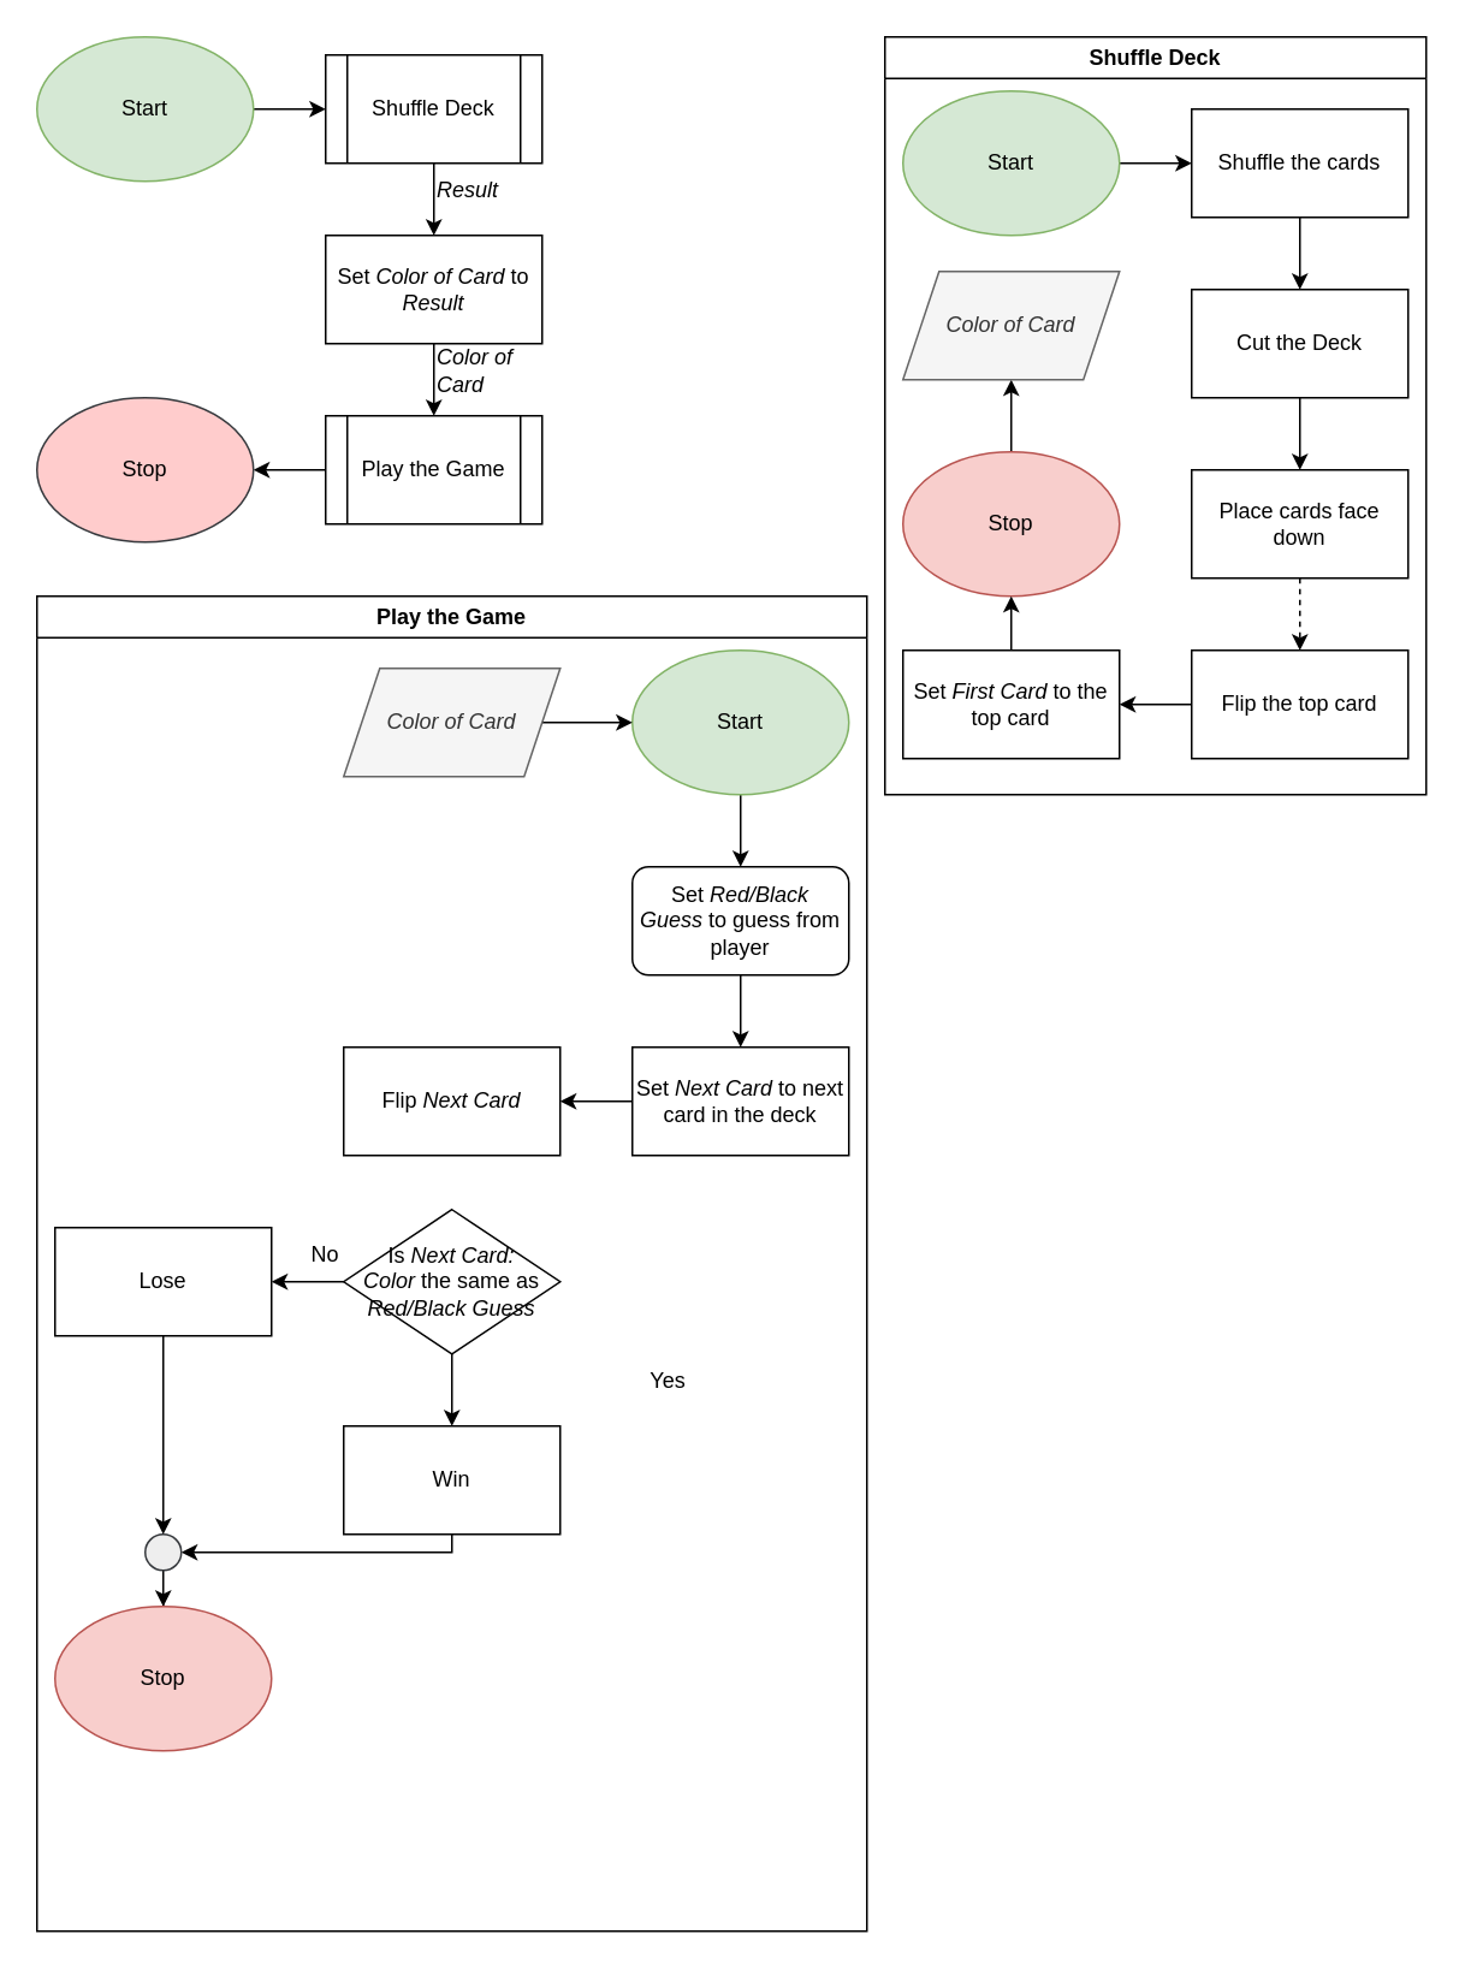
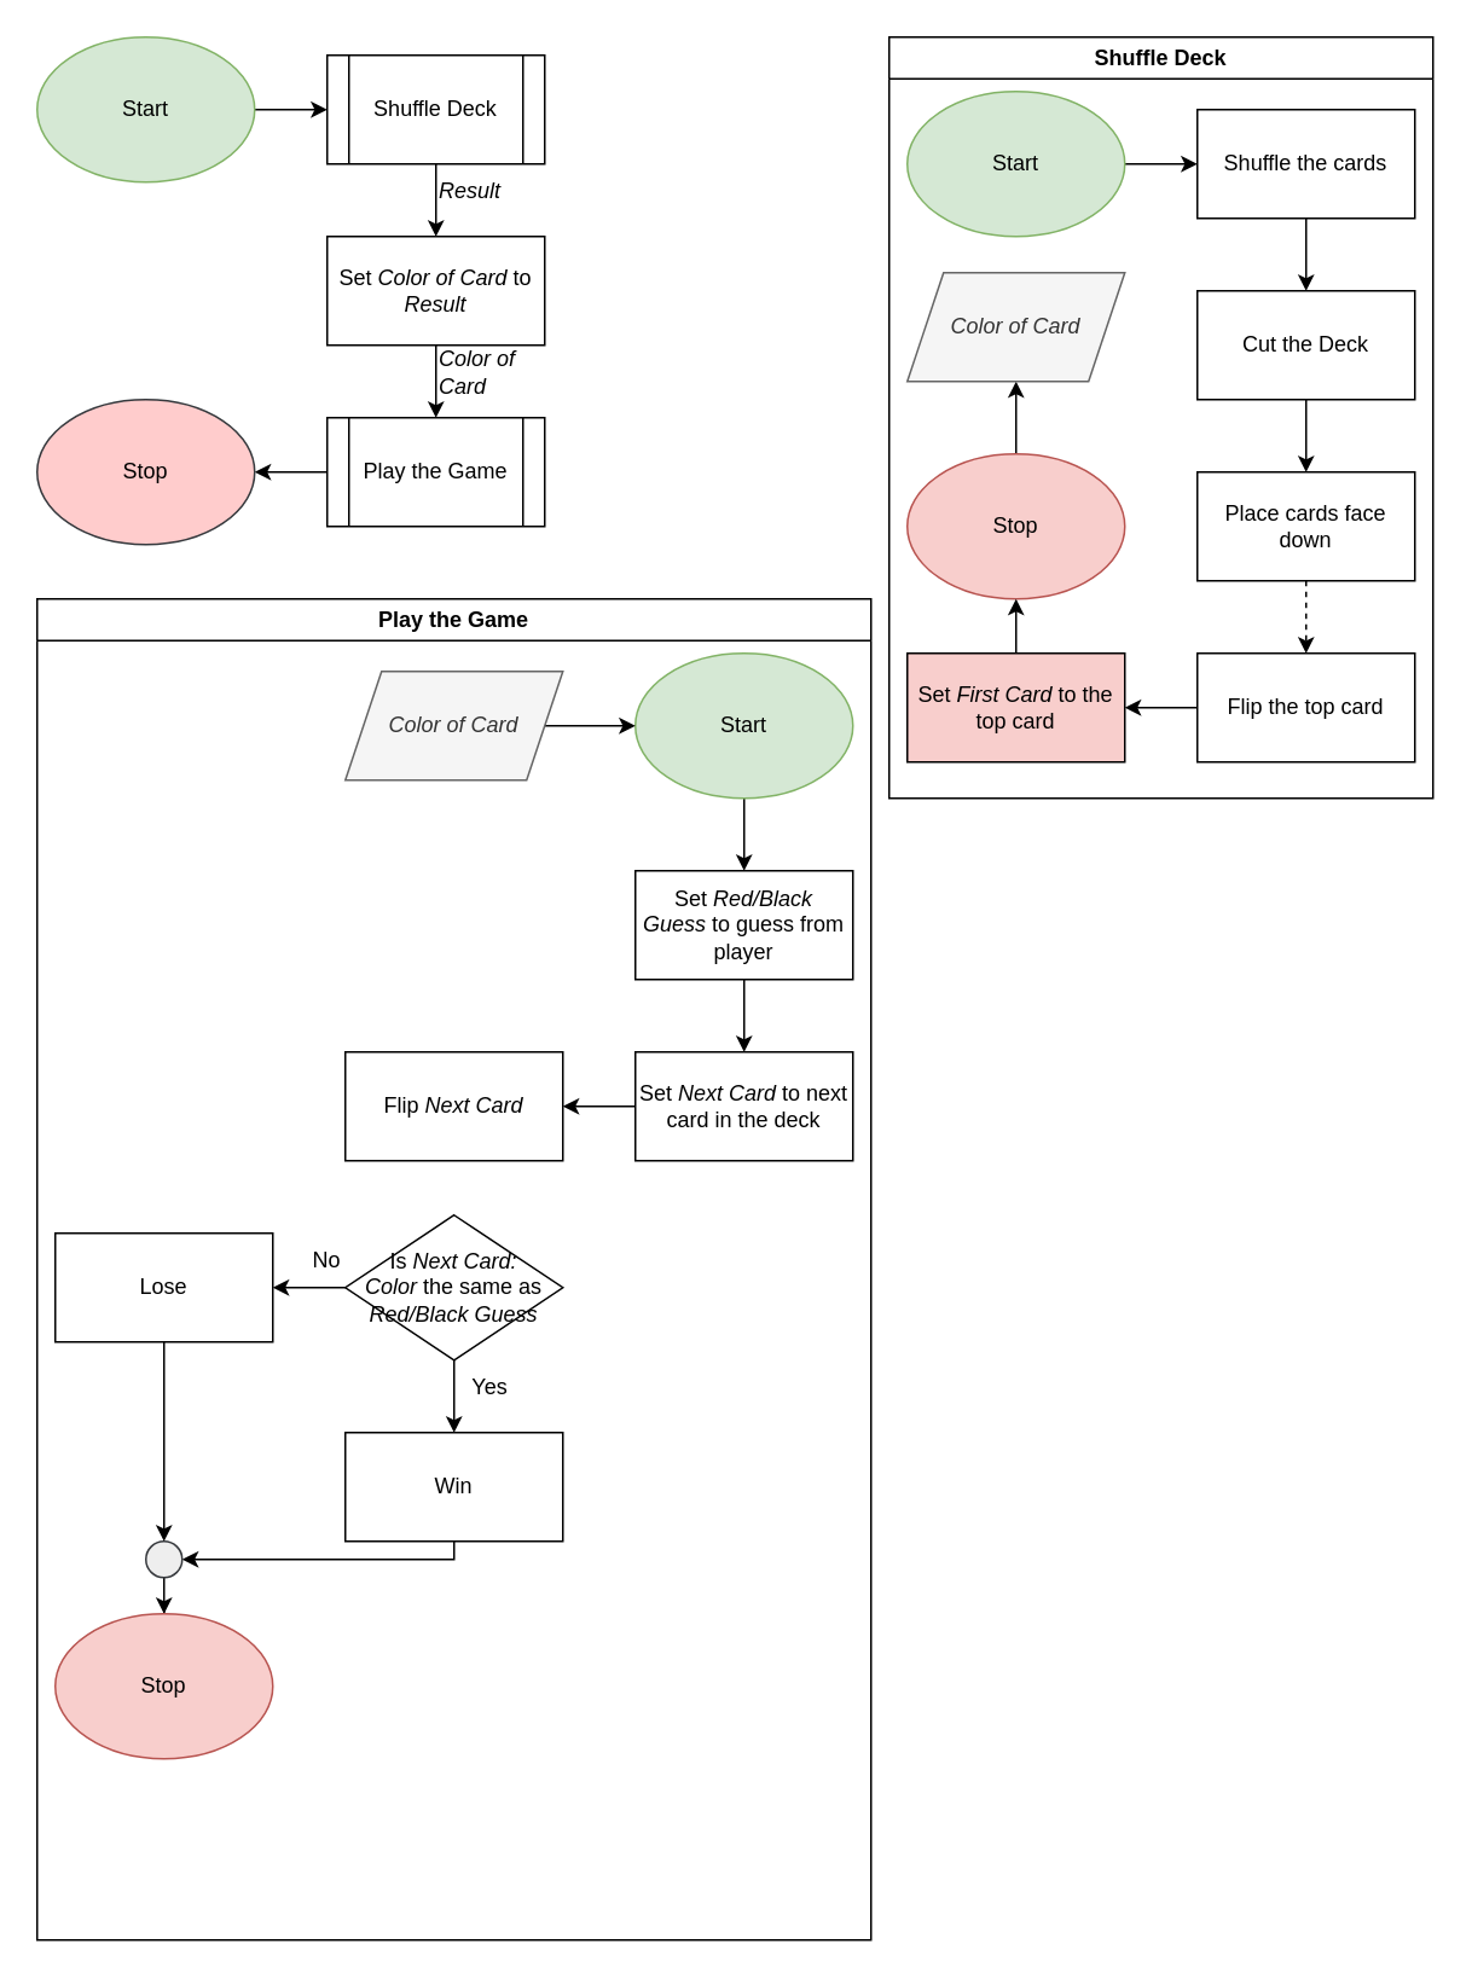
  <mxCell id="0" />
  <mxCell id="1" parent="0" />
  <mxCell id="2" style="edgeStyle=orthogonalEdgeStyle;rounded=0;orthogonalLoop=1;jettySize=auto;html=1;exitX=1;exitY=0.5;exitDx=0;exitDy=0;entryX=0;entryY=0.5;entryDx=0;entryDy=0;" parent="1" source="3" target="5" edge="1"><mxGeometry relative="1" as="geometry" /></mxCell>
  <mxCell id="3" value="Start" style="ellipse;whiteSpace=wrap;html=1;fillColor=#d5e8d4;strokeColor=#82b366;" parent="1" vertex="1"><mxGeometry x="20" y="20" width="120" height="80" as="geometry" /></mxCell>
  <mxCell id="4" value="" style="edgeStyle=orthogonalEdgeStyle;rounded=0;orthogonalLoop=1;jettySize=auto;html=1;" parent="1" source="5" target="51" edge="1"><mxGeometry relative="1" as="geometry" /></mxCell>
  <mxCell id="5" value="Shuffle Deck" style="shape=process;whiteSpace=wrap;html=1;backgroundOutline=1;" parent="1" vertex="1"><mxGeometry x="180" y="30" width="120" height="60" as="geometry" /></mxCell>
  <mxCell id="6" value="Shuffle Deck" style="swimlane;whiteSpace=wrap;html=1;" parent="1" vertex="1"><mxGeometry x="490" y="20" width="300" height="420" as="geometry" /></mxCell>
  <mxCell id="7" style="edgeStyle=orthogonalEdgeStyle;rounded=0;orthogonalLoop=1;jettySize=auto;html=1;exitX=1;exitY=0.5;exitDx=0;exitDy=0;entryX=0;entryY=0.5;entryDx=0;entryDy=0;" parent="6" source="8" target="10" edge="1"><mxGeometry relative="1" as="geometry" /></mxCell>
  <mxCell id="8" value="Start" style="ellipse;whiteSpace=wrap;html=1;fillColor=#d5e8d4;strokeColor=#82b366;" parent="6" vertex="1"><mxGeometry x="10" y="30" width="120" height="80" as="geometry" /></mxCell>
  <mxCell id="9" style="edgeStyle=orthogonalEdgeStyle;rounded=0;orthogonalLoop=1;jettySize=auto;html=1;exitX=0.5;exitY=1;exitDx=0;exitDy=0;entryX=0.5;entryY=0;entryDx=0;entryDy=0;" parent="6" source="10" target="12" edge="1"><mxGeometry relative="1" as="geometry" /></mxCell>
  <mxCell id="10" value="Shuffle the cards" style="rounded=0;whiteSpace=wrap;html=1;" parent="6" vertex="1"><mxGeometry x="170" y="40" width="120" height="60" as="geometry" /></mxCell>
  <mxCell id="11" style="edgeStyle=orthogonalEdgeStyle;rounded=0;orthogonalLoop=1;jettySize=auto;html=1;exitX=0.5;exitY=1;exitDx=0;exitDy=0;entryX=0.5;entryY=0;entryDx=0;entryDy=0;" parent="6" source="12" target="16" edge="1"><mxGeometry relative="1" as="geometry" /></mxCell>
  <mxCell id="12" value="Cut the Deck" style="rounded=0;whiteSpace=wrap;html=1;" parent="6" vertex="1"><mxGeometry x="170" y="140" width="120" height="60" as="geometry" /></mxCell>
  <mxCell id="13" value="" style="edgeStyle=orthogonalEdgeStyle;rounded=0;orthogonalLoop=1;jettySize=auto;html=1;" edge="1" parent="6" source="14" target="21"><mxGeometry relative="1" as="geometry" /></mxCell>
  <mxCell id="14" value="Flip the top card" style="rounded=0;whiteSpace=wrap;html=1;" parent="6" vertex="1"><mxGeometry x="170" y="340" width="120" height="60" as="geometry" /></mxCell>
  <mxCell id="15" style="edgeStyle=orthogonalEdgeStyle;rounded=0;orthogonalLoop=1;jettySize=auto;html=1;exitX=0.5;exitY=1;exitDx=0;exitDy=0;entryX=0.5;entryY=0;entryDx=0;entryDy=0;dashed=1;" parent="6" source="16" target="14" edge="1"><mxGeometry relative="1" as="geometry" /></mxCell>
  <mxCell id="16" value="Place cards face down" style="rounded=0;whiteSpace=wrap;html=1;" parent="6" vertex="1"><mxGeometry x="170" y="240" width="120" height="60" as="geometry" /></mxCell>
  <mxCell id="17" style="edgeStyle=orthogonalEdgeStyle;rounded=0;orthogonalLoop=1;jettySize=auto;html=1;exitX=0.5;exitY=0;exitDx=0;exitDy=0;entryX=0.5;entryY=1;entryDx=0;entryDy=0;" parent="6" source="18" target="19" edge="1"><mxGeometry relative="1" as="geometry" /></mxCell>
  <mxCell id="18" value="Stop" style="ellipse;whiteSpace=wrap;html=1;fillColor=#f8cecc;strokeColor=#b85450;" parent="6" vertex="1"><mxGeometry x="10" y="230" width="120" height="80" as="geometry" /></mxCell>
  <mxCell id="19" value="&lt;i&gt;Color of Card&lt;/i&gt;" style="shape=parallelogram;perimeter=parallelogramPerimeter;whiteSpace=wrap;html=1;fixedSize=1;fillColor=#f5f5f5;fontColor=#333333;strokeColor=#666666;" parent="6" vertex="1"><mxGeometry x="10" y="130" width="120" height="60" as="geometry" /></mxCell>
  <mxCell id="20" value="" style="edgeStyle=orthogonalEdgeStyle;rounded=0;orthogonalLoop=1;jettySize=auto;html=1;" edge="1" parent="6" source="21" target="18"><mxGeometry relative="1" as="geometry" /></mxCell>
- <mxCell id="21" value="Set &lt;i&gt;First Card&lt;/i&gt;&amp;nbsp;to the top card" style="rounded=0;whiteSpace=wrap;html=1;" vertex="1" parent="6"><mxGeometry x="10" y="340" width="120" height="60" as="geometry" /></mxCell>
+ <mxCell id="21" value="Set &lt;i&gt;First Card&lt;/i&gt;&amp;nbsp;to the top card" style="rounded=0;whiteSpace=wrap;html=1;fillColor=#f8cecc;" vertex="1" parent="6"><mxGeometry x="10" y="340" width="120" height="60" as="geometry" /></mxCell>
  <mxCell id="22" value="Play the Game" style="swimlane;whiteSpace=wrap;html=1;startSize=23;" parent="1" vertex="1"><mxGeometry x="20" y="330" width="460" height="740" as="geometry" /></mxCell>
  <mxCell id="23" style="edgeStyle=orthogonalEdgeStyle;rounded=0;orthogonalLoop=1;jettySize=auto;html=1;exitX=0.5;exitY=1;exitDx=0;exitDy=0;entryX=0.5;entryY=0;entryDx=0;entryDy=0;" parent="22" source="24" target="32" edge="1"><mxGeometry relative="1" as="geometry" /></mxCell>
  <mxCell id="24" value="Start" style="ellipse;whiteSpace=wrap;html=1;fillColor=#d5e8d4;strokeColor=#82b366;" parent="22" vertex="1"><mxGeometry x="330" y="30" width="120" height="80" as="geometry" /></mxCell>
  <mxCell id="25" style="edgeStyle=orthogonalEdgeStyle;rounded=0;orthogonalLoop=1;jettySize=auto;html=1;exitX=0.5;exitY=1;exitDx=0;exitDy=0;entryX=0.5;entryY=0;entryDx=0;entryDy=0;" parent="22" edge="1"><mxGeometry relative="1" as="geometry"><mxPoint x="230" y="100" as="sourcePoint" /></mxGeometry></mxCell>
  <mxCell id="26" style="edgeStyle=orthogonalEdgeStyle;rounded=0;orthogonalLoop=1;jettySize=auto;html=1;exitX=0.5;exitY=1;exitDx=0;exitDy=0;entryX=0.5;entryY=0;entryDx=0;entryDy=0;" parent="22" edge="1"><mxGeometry relative="1" as="geometry"><mxPoint x="230" y="200" as="sourcePoint" /></mxGeometry></mxCell>
  <mxCell id="27" style="edgeStyle=orthogonalEdgeStyle;rounded=0;orthogonalLoop=1;jettySize=auto;html=1;exitX=0;exitY=0.5;exitDx=0;exitDy=0;entryX=1;entryY=0.5;entryDx=0;entryDy=0;" parent="22" edge="1"><mxGeometry relative="1" as="geometry"><mxPoint x="170" y="370" as="sourcePoint" /></mxGeometry></mxCell>
  <mxCell id="28" style="edgeStyle=orthogonalEdgeStyle;rounded=0;orthogonalLoop=1;jettySize=auto;html=1;exitX=0.5;exitY=1;exitDx=0;exitDy=0;entryX=0.5;entryY=0;entryDx=0;entryDy=0;" parent="22" edge="1"><mxGeometry relative="1" as="geometry"><mxPoint x="230" y="340" as="targetPoint" /></mxGeometry></mxCell>
  <mxCell id="29" style="edgeStyle=orthogonalEdgeStyle;rounded=0;orthogonalLoop=1;jettySize=auto;html=1;exitX=1;exitY=0.5;exitDx=0;exitDy=0;entryX=0;entryY=0.5;entryDx=0;entryDy=0;" parent="22" source="30" target="24" edge="1"><mxGeometry relative="1" as="geometry" /></mxCell>
  <mxCell id="30" value="&lt;i&gt;Color of Card&lt;/i&gt;" style="shape=parallelogram;perimeter=parallelogramPerimeter;whiteSpace=wrap;html=1;fixedSize=1;fillColor=#f5f5f5;fontColor=#333333;strokeColor=#666666;" parent="22" vertex="1"><mxGeometry x="170" y="40" width="120" height="60" as="geometry" /></mxCell>
  <mxCell id="31" value="" style="edgeStyle=orthogonalEdgeStyle;rounded=0;orthogonalLoop=1;jettySize=auto;html=1;" parent="22" source="32" target="46" edge="1"><mxGeometry relative="1" as="geometry" /></mxCell>
- <mxCell id="32" value="Set &lt;i&gt;Red/Black Guess&lt;/i&gt;&amp;nbsp;to guess from player" style="whiteSpace=wrap;html=1;rounded=1;" parent="22" vertex="1"><mxGeometry x="330" y="150" width="120" height="60" as="geometry" /></mxCell>
+ <mxCell id="32" value="Set &lt;i&gt;Red/Black Guess&lt;/i&gt;&amp;nbsp;to guess from player" style="rounded=0;whiteSpace=wrap;html=1;" parent="22" vertex="1"><mxGeometry x="330" y="150" width="120" height="60" as="geometry" /></mxCell>
  <mxCell id="33" value="Is &lt;i&gt;Next Card: Color&lt;/i&gt;&amp;nbsp;the same as &lt;i&gt;Red/Black Guess&lt;/i&gt;" style="rhombus;whiteSpace=wrap;html=1;" parent="22" vertex="1"><mxGeometry x="170" y="340" width="120" height="80" as="geometry" /></mxCell>
  <mxCell id="34" style="edgeStyle=orthogonalEdgeStyle;rounded=0;orthogonalLoop=1;jettySize=auto;html=1;exitX=0.5;exitY=1;exitDx=0;exitDy=0;entryX=1;entryY=0.5;entryDx=0;entryDy=0;" parent="22" source="35" target="43" edge="1"><mxGeometry relative="1" as="geometry"><Array as="points"><mxPoint x="230" y="530" /></Array></mxGeometry></mxCell>
  <mxCell id="35" value="Win" style="rounded=0;whiteSpace=wrap;html=1;" parent="22" vertex="1"><mxGeometry x="170" y="460" width="120" height="60" as="geometry" /></mxCell>
  <mxCell id="36" style="edgeStyle=orthogonalEdgeStyle;rounded=0;orthogonalLoop=1;jettySize=auto;html=1;exitX=0.5;exitY=1;exitDx=0;exitDy=0;entryX=0.5;entryY=0;entryDx=0;entryDy=0;" parent="22" source="33" target="35" edge="1"><mxGeometry relative="1" as="geometry" /></mxCell>
  <mxCell id="37" style="edgeStyle=orthogonalEdgeStyle;rounded=0;orthogonalLoop=1;jettySize=auto;html=1;entryX=0.5;entryY=0;entryDx=0;entryDy=0;" parent="22" source="43" target="42" edge="1"><mxGeometry relative="1" as="geometry"><mxPoint x="70" y="540" as="targetPoint" /></mxGeometry></mxCell>
  <mxCell id="38" value="Lose" style="rounded=0;whiteSpace=wrap;html=1;" parent="22" vertex="1"><mxGeometry x="10" y="350" width="120" height="60" as="geometry" /></mxCell>
  <mxCell id="39" style="edgeStyle=orthogonalEdgeStyle;rounded=0;orthogonalLoop=1;jettySize=auto;html=1;exitX=0;exitY=0.5;exitDx=0;exitDy=0;" parent="22" source="33" target="38" edge="1"><mxGeometry relative="1" as="geometry" /></mxCell>
- <mxCell id="40" value="Yes" style="text;html=1;strokeColor=none;fillColor=none;align=center;verticalAlign=middle;whiteSpace=wrap;rounded=0;" parent="22" vertex="1"><mxGeometry x="320" y="420" width="60" height="30" as="geometry" /></mxCell>
+ <mxCell id="40" value="Yes" style="text;html=1;strokeColor=none;fillColor=none;align=center;verticalAlign=middle;whiteSpace=wrap;rounded=0;" parent="22" vertex="1"><mxGeometry x="220" y="420" width="60" height="30" as="geometry" /></mxCell>
  <mxCell id="41" value="No" style="text;html=1;strokeColor=none;fillColor=none;align=center;verticalAlign=middle;whiteSpace=wrap;rounded=0;" parent="22" vertex="1"><mxGeometry x="130" y="350" width="60" height="30" as="geometry" /></mxCell>
  <mxCell id="42" value="Stop" style="ellipse;whiteSpace=wrap;html=1;fillColor=#f8cecc;strokeColor=#b85450;" parent="22" vertex="1"><mxGeometry x="10" y="560" width="120" height="80" as="geometry" /></mxCell>
  <mxCell id="43" value="" style="ellipse;whiteSpace=wrap;html=1;aspect=fixed;fillColor=#eeeeee;strokeColor=#36393d;" parent="22" vertex="1"><mxGeometry x="60" y="520" width="20" height="20" as="geometry" /></mxCell>
  <mxCell id="44" value="" style="edgeStyle=orthogonalEdgeStyle;rounded=0;orthogonalLoop=1;jettySize=auto;html=1;entryX=0.5;entryY=0;entryDx=0;entryDy=0;" parent="22" source="38" target="43" edge="1"><mxGeometry relative="1" as="geometry"><mxPoint x="470" y="1000" as="targetPoint" /><mxPoint x="470" y="850" as="sourcePoint" /></mxGeometry></mxCell>
  <mxCell id="45" value="" style="edgeStyle=orthogonalEdgeStyle;rounded=0;orthogonalLoop=1;jettySize=auto;html=1;" edge="1" parent="22" source="46" target="47"><mxGeometry relative="1" as="geometry" /></mxCell>
  <mxCell id="46" value="Set &lt;i&gt;Next Card &lt;/i&gt;to next card in the deck" style="rounded=0;whiteSpace=wrap;html=1;" parent="22" vertex="1"><mxGeometry x="330" y="250" width="120" height="60" as="geometry" /></mxCell>
  <mxCell id="47" value="Flip &lt;i&gt;Next Card&lt;/i&gt;" style="rounded=0;whiteSpace=wrap;html=1;" vertex="1" parent="22"><mxGeometry x="170" y="250" width="120" height="60" as="geometry" /></mxCell>
  <mxCell id="48" value="" style="edgeStyle=orthogonalEdgeStyle;rounded=0;orthogonalLoop=1;jettySize=auto;html=1;" parent="1" source="49" target="54" edge="1"><mxGeometry relative="1" as="geometry" /></mxCell>
  <mxCell id="49" value="Play the Game" style="shape=process;whiteSpace=wrap;html=1;backgroundOutline=1;" parent="1" vertex="1"><mxGeometry x="180" y="230" width="120" height="60" as="geometry" /></mxCell>
  <mxCell id="50" value="" style="edgeStyle=orthogonalEdgeStyle;rounded=0;orthogonalLoop=1;jettySize=auto;html=1;" parent="1" source="51" target="49" edge="1"><mxGeometry relative="1" as="geometry" /></mxCell>
  <mxCell id="51" value="Set &lt;i&gt;Color of Card&lt;/i&gt;&amp;nbsp;to &lt;i&gt;Result&lt;/i&gt;" style="rounded=0;whiteSpace=wrap;html=1;" parent="1" vertex="1"><mxGeometry x="180" y="130" width="120" height="60" as="geometry" /></mxCell>
  <mxCell id="52" value="&lt;i&gt;Result&lt;/i&gt;" style="text;html=1;strokeColor=none;fillColor=none;align=left;verticalAlign=middle;whiteSpace=wrap;rounded=0;" parent="1" vertex="1"><mxGeometry x="240" y="90" width="60" height="30" as="geometry" /></mxCell>
  <mxCell id="53" value="&lt;i&gt;Color of Card&lt;/i&gt;" style="text;html=1;strokeColor=none;fillColor=none;align=left;verticalAlign=middle;whiteSpace=wrap;rounded=0;" parent="1" vertex="1"><mxGeometry x="240" y="190" width="60" height="30" as="geometry" /></mxCell>
  <mxCell id="54" value="Stop" style="ellipse;whiteSpace=wrap;html=1;fillColor=#ffcccc;strokeColor=#36393d;" parent="1" vertex="1"><mxGeometry x="20" y="220" width="120" height="80" as="geometry" /></mxCell>
